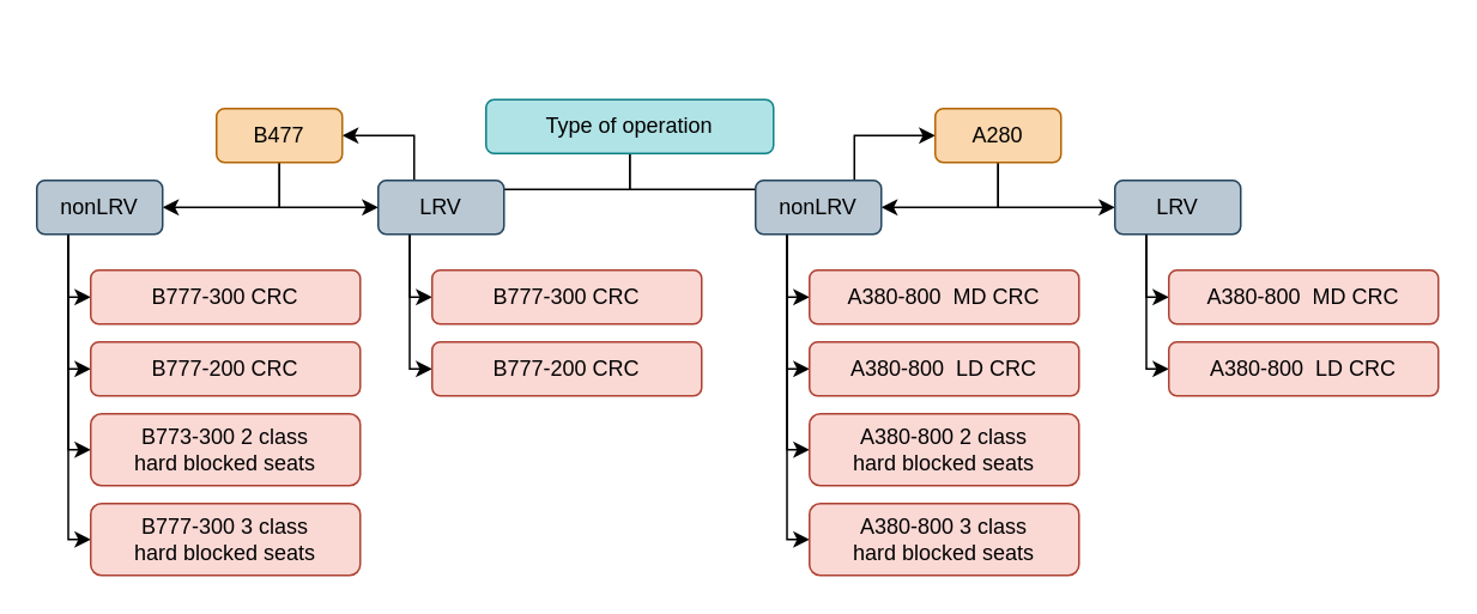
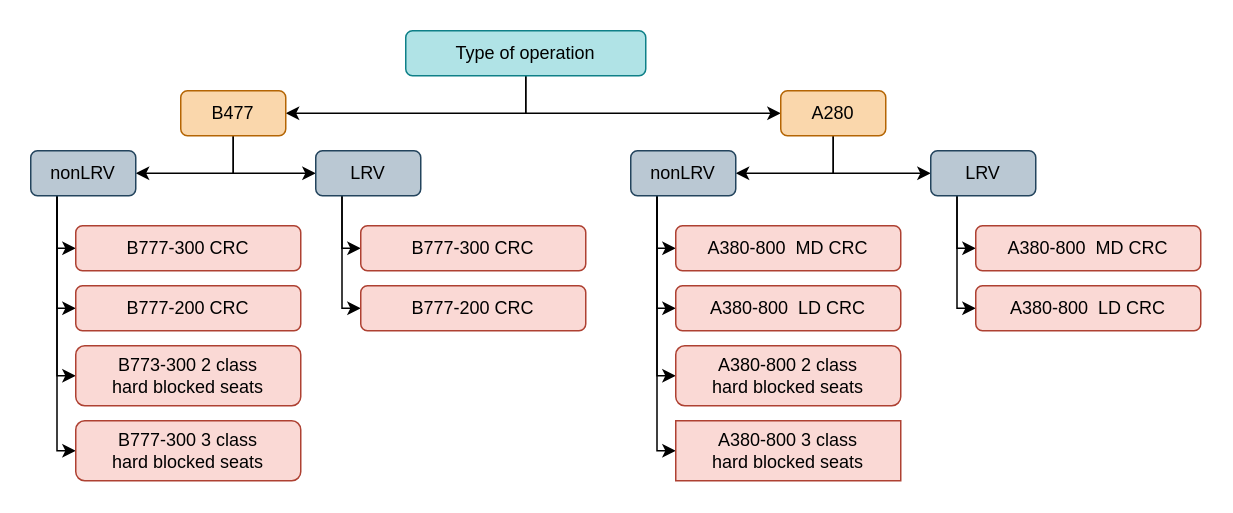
  <mxCell id="0" />
  <mxCell id="1" parent="0" />
  <mxCell id="2" style="edgeStyle=orthogonalEdgeStyle;rounded=0;orthogonalLoop=1;jettySize=auto;html=1;exitX=0.5;exitY=1;exitDx=0;exitDy=0;entryX=1;entryY=0.5;entryDx=0;entryDy=0;" edge="1" parent="1" source="4" target="7"><mxGeometry relative="1" as="geometry" /></mxCell>
  <mxCell id="3" style="edgeStyle=orthogonalEdgeStyle;rounded=0;orthogonalLoop=1;jettySize=auto;html=1;exitX=0.5;exitY=1;exitDx=0;exitDy=0;entryX=0;entryY=0.5;entryDx=0;entryDy=0;" edge="1" parent="1" source="4" target="10"><mxGeometry relative="1" as="geometry" /></mxCell>
- <mxCell id="4" value="Type of operation" style="rounded=1;whiteSpace=wrap;html=1;fillColor=#b0e3e6;strokeColor=#0e8088;" vertex="1" parent="1"><mxGeometry x="270" y="55" width="160" height="30" as="geometry" /></mxCell>
+ <mxCell id="4" value="Type of operation" style="rounded=1;whiteSpace=wrap;html=1;fillColor=#b0e3e6;strokeColor=#0e8088;" vertex="1" parent="1"><mxGeometry x="270" y="20" width="160" height="30" as="geometry" /></mxCell>
  <mxCell id="5" style="edgeStyle=orthogonalEdgeStyle;rounded=0;orthogonalLoop=1;jettySize=auto;html=1;exitX=0.5;exitY=1;exitDx=0;exitDy=0;entryX=1;entryY=0.5;entryDx=0;entryDy=0;" edge="1" parent="1" source="7" target="23"><mxGeometry relative="1" as="geometry" /></mxCell>
  <mxCell id="6" style="edgeStyle=orthogonalEdgeStyle;rounded=0;orthogonalLoop=1;jettySize=auto;html=1;exitX=0.5;exitY=1;exitDx=0;exitDy=0;entryX=0;entryY=0.5;entryDx=0;entryDy=0;" edge="1" parent="1" source="7" target="26"><mxGeometry relative="1" as="geometry" /></mxCell>
  <mxCell id="7" value="B477" style="rounded=1;whiteSpace=wrap;html=1;fillColor=#fad7ac;strokeColor=#b46504;" vertex="1" parent="1"><mxGeometry x="120" y="60" width="70" height="30" as="geometry" /></mxCell>
  <mxCell id="8" style="edgeStyle=orthogonalEdgeStyle;rounded=0;orthogonalLoop=1;jettySize=auto;html=1;exitX=0.5;exitY=1;exitDx=0;exitDy=0;entryX=1;entryY=0.5;entryDx=0;entryDy=0;" edge="1" parent="1" source="10" target="15"><mxGeometry relative="1" as="geometry" /></mxCell>
  <mxCell id="9" style="edgeStyle=orthogonalEdgeStyle;rounded=0;orthogonalLoop=1;jettySize=auto;html=1;exitX=0.5;exitY=1;exitDx=0;exitDy=0;entryX=0;entryY=0.5;entryDx=0;entryDy=0;" edge="1" parent="1" source="10" target="18"><mxGeometry relative="1" as="geometry" /></mxCell>
  <mxCell id="10" value="A280" style="rounded=1;whiteSpace=wrap;html=1;fillColor=#fad7ac;strokeColor=#b46504;" vertex="1" parent="1"><mxGeometry x="520" y="60" width="70" height="30" as="geometry" /></mxCell>
  <mxCell id="11" style="edgeStyle=orthogonalEdgeStyle;rounded=0;orthogonalLoop=1;jettySize=auto;html=1;exitX=0.25;exitY=1;exitDx=0;exitDy=0;entryX=0;entryY=0.5;entryDx=0;entryDy=0;" edge="1" parent="1" source="15" target="35"><mxGeometry relative="1" as="geometry"><Array as="points"><mxPoint x="438" y="165" /></Array></mxGeometry></mxCell>
  <mxCell id="12" style="edgeStyle=orthogonalEdgeStyle;rounded=0;orthogonalLoop=1;jettySize=auto;html=1;exitX=0.25;exitY=1;exitDx=0;exitDy=0;entryX=0;entryY=0.5;entryDx=0;entryDy=0;" edge="1" parent="1" source="15" target="38"><mxGeometry relative="1" as="geometry"><Array as="points"><mxPoint x="438" y="300" /></Array></mxGeometry></mxCell>
  <mxCell id="13" style="edgeStyle=orthogonalEdgeStyle;rounded=0;orthogonalLoop=1;jettySize=auto;html=1;exitX=0.25;exitY=1;exitDx=0;exitDy=0;entryX=0;entryY=0.5;entryDx=0;entryDy=0;" edge="1" parent="1" source="15" target="37"><mxGeometry relative="1" as="geometry"><Array as="points"><mxPoint x="438" y="250" /></Array></mxGeometry></mxCell>
  <mxCell id="14" style="edgeStyle=orthogonalEdgeStyle;rounded=0;orthogonalLoop=1;jettySize=auto;html=1;exitX=0.25;exitY=1;exitDx=0;exitDy=0;entryX=0;entryY=0.5;entryDx=0;entryDy=0;" edge="1" parent="1" source="15" target="36"><mxGeometry relative="1" as="geometry"><Array as="points"><mxPoint x="438" y="205" /></Array></mxGeometry></mxCell>
  <mxCell id="15" value="nonLRV" style="rounded=1;whiteSpace=wrap;html=1;fillColor=#bac8d3;strokeColor=#23445d;" vertex="1" parent="1"><mxGeometry x="420" y="100" width="70" height="30" as="geometry" /></mxCell>
  <mxCell id="16" style="edgeStyle=orthogonalEdgeStyle;rounded=0;orthogonalLoop=1;jettySize=auto;html=1;exitX=0.25;exitY=1;exitDx=0;exitDy=0;entryX=0;entryY=0.5;entryDx=0;entryDy=0;" edge="1" parent="1" source="18" target="33"><mxGeometry relative="1" as="geometry"><Array as="points"><mxPoint x="638" y="165" /></Array></mxGeometry></mxCell>
  <mxCell id="17" style="edgeStyle=orthogonalEdgeStyle;rounded=0;orthogonalLoop=1;jettySize=auto;html=1;exitX=0.25;exitY=1;exitDx=0;exitDy=0;entryX=0;entryY=0.5;entryDx=0;entryDy=0;" edge="1" parent="1" source="18" target="34"><mxGeometry relative="1" as="geometry"><Array as="points"><mxPoint x="638" y="205" /></Array></mxGeometry></mxCell>
  <mxCell id="18" value="LRV" style="rounded=1;whiteSpace=wrap;html=1;fillColor=#bac8d3;strokeColor=#23445d;" vertex="1" parent="1"><mxGeometry x="620" y="100" width="70" height="30" as="geometry" /></mxCell>
  <mxCell id="19" style="edgeStyle=orthogonalEdgeStyle;rounded=0;orthogonalLoop=1;jettySize=auto;html=1;exitX=0.25;exitY=1;exitDx=0;exitDy=0;entryX=0;entryY=0.5;entryDx=0;entryDy=0;" edge="1" parent="1" source="23" target="30"><mxGeometry relative="1" as="geometry"><Array as="points"><mxPoint x="38" y="300" /></Array></mxGeometry></mxCell>
  <mxCell id="20" style="edgeStyle=orthogonalEdgeStyle;rounded=0;orthogonalLoop=1;jettySize=auto;html=1;exitX=0.25;exitY=1;exitDx=0;exitDy=0;entryX=0;entryY=0.5;entryDx=0;entryDy=0;" edge="1" parent="1" source="23" target="29"><mxGeometry relative="1" as="geometry"><Array as="points"><mxPoint x="38" y="250" /></Array></mxGeometry></mxCell>
  <mxCell id="21" style="edgeStyle=orthogonalEdgeStyle;rounded=0;orthogonalLoop=1;jettySize=auto;html=1;exitX=0.25;exitY=1;exitDx=0;exitDy=0;entryX=0;entryY=0.5;entryDx=0;entryDy=0;" edge="1" parent="1" source="23" target="28"><mxGeometry relative="1" as="geometry"><Array as="points"><mxPoint x="38" y="205" /></Array></mxGeometry></mxCell>
  <mxCell id="22" style="edgeStyle=orthogonalEdgeStyle;rounded=0;orthogonalLoop=1;jettySize=auto;html=1;exitX=0.25;exitY=1;exitDx=0;exitDy=0;entryX=0;entryY=0.5;entryDx=0;entryDy=0;" edge="1" parent="1" source="23" target="27"><mxGeometry relative="1" as="geometry"><Array as="points"><mxPoint x="38" y="165" /></Array></mxGeometry></mxCell>
  <mxCell id="23" value="nonLRV" style="rounded=1;whiteSpace=wrap;html=1;fillColor=#bac8d3;strokeColor=#23445d;" vertex="1" parent="1"><mxGeometry x="20" y="100" width="70" height="30" as="geometry" /></mxCell>
  <mxCell id="24" style="edgeStyle=orthogonalEdgeStyle;rounded=0;orthogonalLoop=1;jettySize=auto;html=1;exitX=0.25;exitY=1;exitDx=0;exitDy=0;entryX=0;entryY=0.5;entryDx=0;entryDy=0;" edge="1" parent="1" source="26" target="31"><mxGeometry relative="1" as="geometry"><Array as="points"><mxPoint x="228" y="165" /></Array></mxGeometry></mxCell>
  <mxCell id="25" style="edgeStyle=orthogonalEdgeStyle;rounded=0;orthogonalLoop=1;jettySize=auto;html=1;exitX=0.25;exitY=1;exitDx=0;exitDy=0;entryX=0;entryY=0.5;entryDx=0;entryDy=0;" edge="1" parent="1" source="26" target="32"><mxGeometry relative="1" as="geometry"><Array as="points"><mxPoint x="228" y="205" /></Array></mxGeometry></mxCell>
  <mxCell id="26" value="LRV" style="rounded=1;whiteSpace=wrap;html=1;fillColor=#bac8d3;strokeColor=#23445d;" vertex="1" parent="1"><mxGeometry x="210" y="100" width="70" height="30" as="geometry" /></mxCell>
  <mxCell id="27" value="B777-300 CRC" style="rounded=1;whiteSpace=wrap;html=1;fillColor=#fad9d5;strokeColor=#ae4132;" vertex="1" parent="1"><mxGeometry x="50" y="150" width="150" height="30" as="geometry" /></mxCell>
  <mxCell id="28" value="B777-200 CRC" style="rounded=1;whiteSpace=wrap;html=1;fillColor=#fad9d5;strokeColor=#ae4132;" vertex="1" parent="1"><mxGeometry x="50" y="190" width="150" height="30" as="geometry" /></mxCell>
  <mxCell id="29" value="B773-300 2 class &lt;br&gt;hard blocked seats" style="rounded=1;whiteSpace=wrap;html=1;fillColor=#fad9d5;strokeColor=#ae4132;" vertex="1" parent="1"><mxGeometry x="50" y="230" width="150" height="40" as="geometry" /></mxCell>
  <mxCell id="30" value="B777-300 3 class &lt;br&gt;hard blocked seats" style="rounded=1;whiteSpace=wrap;html=1;fillColor=#fad9d5;strokeColor=#ae4132;" vertex="1" parent="1"><mxGeometry x="50" y="280" width="150" height="40" as="geometry" /></mxCell>
  <mxCell id="31" value="B777-300 CRC" style="rounded=1;whiteSpace=wrap;html=1;fillColor=#fad9d5;strokeColor=#ae4132;" vertex="1" parent="1"><mxGeometry x="240" y="150" width="150" height="30" as="geometry" /></mxCell>
  <mxCell id="32" value="B777-200 CRC" style="rounded=1;whiteSpace=wrap;html=1;fillColor=#fad9d5;strokeColor=#ae4132;" vertex="1" parent="1"><mxGeometry x="240" y="190" width="150" height="30" as="geometry" /></mxCell>
  <mxCell id="33" value="A380-800&amp;nbsp; MD CRC" style="rounded=1;whiteSpace=wrap;html=1;fillColor=#fad9d5;strokeColor=#ae4132;" vertex="1" parent="1"><mxGeometry x="650" y="150" width="150" height="30" as="geometry" /></mxCell>
  <mxCell id="34" value="A380-800&amp;nbsp; LD CRC" style="rounded=1;whiteSpace=wrap;html=1;fillColor=#fad9d5;strokeColor=#ae4132;" vertex="1" parent="1"><mxGeometry x="650" y="190" width="150" height="30" as="geometry" /></mxCell>
  <mxCell id="35" value="A380-800&amp;nbsp; MD CRC" style="rounded=1;whiteSpace=wrap;html=1;fillColor=#fad9d5;strokeColor=#ae4132;" vertex="1" parent="1"><mxGeometry x="450" y="150" width="150" height="30" as="geometry" /></mxCell>
  <mxCell id="36" value="A380-800&amp;nbsp; LD CRC" style="rounded=1;whiteSpace=wrap;html=1;fillColor=#fad9d5;strokeColor=#ae4132;" vertex="1" parent="1"><mxGeometry x="450" y="190" width="150" height="30" as="geometry" /></mxCell>
  <mxCell id="37" value="A380-800 2 class &lt;br&gt;hard blocked seats" style="rounded=1;whiteSpace=wrap;html=1;fillColor=#fad9d5;strokeColor=#ae4132;" vertex="1" parent="1"><mxGeometry x="450" y="230" width="150" height="40" as="geometry" /></mxCell>
- <mxCell id="38" value="A380-800&amp;nbsp;3 class &lt;br&gt;hard blocked seats" style="rounded=1;whiteSpace=wrap;html=1;fillColor=#fad9d5;strokeColor=#ae4132;" vertex="1" parent="1"><mxGeometry x="450" y="280" width="150" height="40" as="geometry" /></mxCell>
+ <mxCell id="38" value="A380-800&amp;nbsp;3 class &lt;br&gt;hard blocked seats" style="whiteSpace=wrap;html=1;fillColor=#fad9d5;strokeColor=#ae4132;rounded=0;" vertex="1" parent="1"><mxGeometry x="450" y="280" width="150" height="40" as="geometry" /></mxCell>
